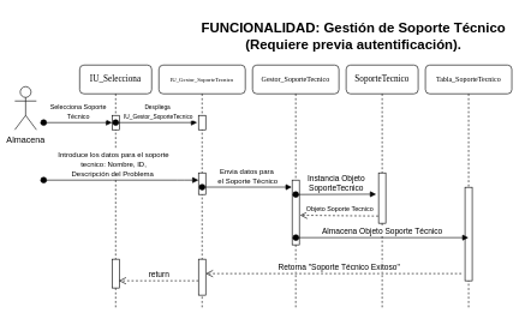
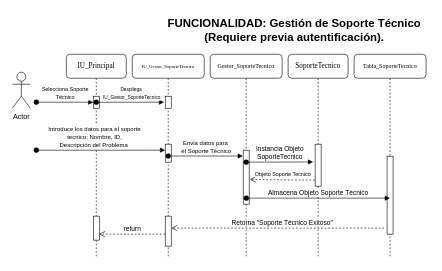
  <mxCell id="0" />
  <mxCell id="1" parent="0" />
  <mxCell id="2" value="&lt;font style=&quot;font-size: 10px;&quot;&gt;Tabla_SoporteTecnico&lt;/font&gt;" style="shape=umlLifeline;perimeter=lifelinePerimeter;whiteSpace=wrap;html=1;container=1;collapsible=0;recursiveResize=0;outlineConnect=0;rounded=1;shadow=0;comic=0;labelBackgroundColor=none;strokeWidth=1;fontFamily=Verdana;fontSize=12;align=center;" vertex="1" parent="1"><mxGeometry x="590" y="90" width="120" height="340" as="geometry" /></mxCell>
  <mxCell id="3" value="" style="html=1;points=[];perimeter=orthogonalPerimeter;rounded=0;shadow=0;comic=0;labelBackgroundColor=none;strokeWidth=1;fontFamily=Verdana;fontSize=12;align=center;" vertex="1" parent="2"><mxGeometry x="55" y="170" width="10" height="130" as="geometry" /></mxCell>
- <mxCell id="4" value="IU_Selecciona" style="shape=umlLifeline;perimeter=lifelinePerimeter;whiteSpace=wrap;html=1;container=1;collapsible=0;recursiveResize=0;outlineConnect=0;rounded=1;shadow=0;comic=0;labelBackgroundColor=none;strokeWidth=1;fontFamily=Verdana;fontSize=12;align=center;" vertex="1" parent="1"><mxGeometry x="110" y="90" width="100" height="340" as="geometry" /></mxCell>
+ <mxCell id="4" value="IU_Principal" style="shape=umlLifeline;perimeter=lifelinePerimeter;whiteSpace=wrap;html=1;container=1;collapsible=0;recursiveResize=0;outlineConnect=0;rounded=1;shadow=0;comic=0;labelBackgroundColor=none;strokeWidth=1;fontFamily=Verdana;fontSize=12;align=center;" vertex="1" parent="1"><mxGeometry x="110" y="90" width="100" height="340" as="geometry" /></mxCell>
  <mxCell id="5" value="" style="html=1;points=[];perimeter=orthogonalPerimeter;rounded=0;shadow=0;comic=0;labelBackgroundColor=none;strokeWidth=1;fontFamily=Verdana;fontSize=12;align=center;" vertex="1" parent="4"><mxGeometry x="45" y="70" width="10" height="20" as="geometry" /></mxCell>
- <mxCell id="6" value="Almacena" style="shape=umlActor;verticalLabelPosition=bottom;verticalAlign=top;html=1;outlineConnect=0;" vertex="1" parent="1"><mxGeometry x="20" y="120" width="30" height="60" as="geometry" /></mxCell>
+ <mxCell id="6" value="Actor" style="shape=umlActor;verticalLabelPosition=bottom;verticalAlign=top;html=1;outlineConnect=0;" vertex="1" parent="1"><mxGeometry x="20" y="120" width="30" height="60" as="geometry" /></mxCell>
  <mxCell id="7" value="&lt;font style=&quot;font-size: 8px;&quot;&gt;IU_Gestor_SoporteTecnico&lt;/font&gt;" style="shape=umlLifeline;perimeter=lifelinePerimeter;whiteSpace=wrap;html=1;container=1;collapsible=0;recursiveResize=0;outlineConnect=0;rounded=1;shadow=0;comic=0;labelBackgroundColor=none;strokeWidth=1;fontFamily=Verdana;fontSize=12;align=center;" vertex="1" parent="1"><mxGeometry x="220" y="90" width="120" height="340" as="geometry" /></mxCell>
  <mxCell id="8" value="" style="html=1;points=[];perimeter=orthogonalPerimeter;rounded=0;shadow=0;comic=0;labelBackgroundColor=none;strokeWidth=1;fontFamily=Verdana;fontSize=12;align=center;" vertex="1" parent="7"><mxGeometry x="55" y="70" width="10" height="20" as="geometry" /></mxCell>
  <mxCell id="9" value="" style="html=1;points=[];perimeter=orthogonalPerimeter;rounded=0;shadow=0;comic=0;labelBackgroundColor=none;strokeWidth=1;fontFamily=Verdana;fontSize=12;align=center;" vertex="1" parent="7"><mxGeometry x="-65" y="270" width="10" height="40" as="geometry" /></mxCell>
  <mxCell id="10" value="return" style="html=1;verticalAlign=bottom;endArrow=open;dashed=1;endSize=8;curved=0;rounded=0;" edge="1" parent="7"><mxGeometry relative="1" as="geometry"><mxPoint x="55" y="300" as="sourcePoint" /><mxPoint x="-55.611" y="300" as="targetPoint" /></mxGeometry></mxCell>
  <mxCell id="11" value="" style="html=1;points=[];perimeter=orthogonalPerimeter;rounded=0;shadow=0;comic=0;labelBackgroundColor=none;strokeWidth=1;fontFamily=Verdana;fontSize=12;align=center;" vertex="1" parent="7"><mxGeometry x="55" y="150" width="10" height="30" as="geometry" /></mxCell>
  <mxCell id="12" value="&lt;font style=&quot;font-size: 10px;&quot;&gt;Envia datos para&lt;br&gt;&amp;nbsp;el Soporte Técnico&lt;/font&gt;" style="html=1;verticalAlign=bottom;startArrow=oval;startFill=1;endArrow=block;startSize=8;curved=0;rounded=0;" edge="1" parent="7"><mxGeometry width="60" relative="1" as="geometry"><mxPoint x="60" y="169.74" as="sourcePoint" /><mxPoint x="184.5" y="169.74" as="targetPoint" /><Array as="points"><mxPoint x="120" y="169.74" /></Array></mxGeometry></mxCell>
  <mxCell id="13" value="&lt;font style=&quot;font-size: 10px;&quot;&gt;Introduce los datos&amp;nbsp;para el soporte &lt;br&gt;tecnico: Nombre, ID, &lt;br&gt;Descripción del Problema&amp;nbsp;&lt;br&gt;&lt;/font&gt;" style="html=1;verticalAlign=bottom;startArrow=oval;startFill=1;endArrow=block;startSize=8;curved=0;rounded=0;" edge="1" parent="7"><mxGeometry x="-0.095" width="60" relative="1" as="geometry"><mxPoint x="-160" y="160" as="sourcePoint" /><mxPoint x="55" y="160" as="targetPoint" /><Array as="points"><mxPoint x="-65" y="160" /><mxPoint x="25" y="160" /><mxPoint x="35" y="160" /><mxPoint x="55" y="160" /></Array><mxPoint as="offset" /></mxGeometry></mxCell>
  <mxCell id="14" value="&lt;b&gt;&lt;font style=&quot;font-size: 19px;&quot;&gt;FUNCIONALIDAD: Gestión de Soporte Técnico &lt;br&gt;(Requiere previa autentificación).&lt;/font&gt;&lt;/b&gt;" style="text;html=1;align=center;verticalAlign=middle;resizable=0;points=[];autosize=1;strokeColor=none;fillColor=none;" vertex="1" parent="1"><mxGeometry x="265" y="20" width="450" height="60" as="geometry" /></mxCell>
  <mxCell id="15" value="&lt;font size=&quot;1&quot;&gt;Gestor_SoporteTecnico&lt;/font&gt;" style="shape=umlLifeline;perimeter=lifelinePerimeter;whiteSpace=wrap;html=1;container=1;collapsible=0;recursiveResize=0;outlineConnect=0;rounded=1;shadow=0;comic=0;labelBackgroundColor=none;strokeWidth=1;fontFamily=Verdana;fontSize=12;align=center;" vertex="1" parent="1"><mxGeometry x="350" y="90" width="120" height="340" as="geometry" /></mxCell>
  <mxCell id="16" value="" style="html=1;points=[];perimeter=orthogonalPerimeter;rounded=0;shadow=0;comic=0;labelBackgroundColor=none;strokeWidth=1;fontFamily=Verdana;fontSize=12;align=center;" vertex="1" parent="15"><mxGeometry x="55" y="160" width="10" height="90" as="geometry" /></mxCell>
  <mxCell id="17" value="&lt;font style=&quot;font-size: 9px;&quot;&gt;Objeto Soporte Tecnico&lt;/font&gt;" style="html=1;verticalAlign=bottom;endArrow=open;dashed=1;endSize=8;curved=0;rounded=0;entryX=1.099;entryY=0.543;entryDx=0;entryDy=0;entryPerimeter=0;" edge="1" parent="15" target="16"><mxGeometry x="-0.004" relative="1" as="geometry"><mxPoint x="174.5" y="210" as="sourcePoint" /><mxPoint x="70" y="210" as="targetPoint" /><mxPoint as="offset" /></mxGeometry></mxCell>
  <mxCell id="18" value="Instancia Objeto &lt;br&gt;SoporteTecnico" style="html=1;verticalAlign=bottom;startArrow=oval;startFill=1;endArrow=block;startSize=8;curved=0;rounded=0;entryX=-0.334;entryY=0.423;entryDx=0;entryDy=0;entryPerimeter=0;" edge="1" parent="15" target="20"><mxGeometry width="60" relative="1" as="geometry"><mxPoint x="60" y="180" as="sourcePoint" /><mxPoint x="183.02" y="180.0" as="targetPoint" /></mxGeometry></mxCell>
  <mxCell id="19" value="SoporteTecnico" style="shape=umlLifeline;perimeter=lifelinePerimeter;whiteSpace=wrap;html=1;container=1;collapsible=0;recursiveResize=0;outlineConnect=0;rounded=1;shadow=0;comic=0;labelBackgroundColor=none;strokeWidth=1;fontFamily=Verdana;fontSize=12;align=center;" vertex="1" parent="1"><mxGeometry x="480" y="90" width="100" height="340" as="geometry" /></mxCell>
  <mxCell id="20" value="" style="html=1;points=[];perimeter=orthogonalPerimeter;rounded=0;shadow=0;comic=0;labelBackgroundColor=none;strokeWidth=1;fontFamily=Verdana;fontSize=12;align=center;" vertex="1" parent="19"><mxGeometry x="45" y="150" width="10" height="70" as="geometry" /></mxCell>
  <mxCell id="21" value="" style="html=1;verticalAlign=bottom;endArrow=open;dashed=1;endSize=8;curved=0;rounded=0;" edge="1" parent="19" target="22"><mxGeometry x="-0.069" relative="1" as="geometry"><mxPoint x="160" y="290" as="sourcePoint" /><mxPoint x="270" y="360" as="targetPoint" /><mxPoint as="offset" /></mxGeometry></mxCell>
  <mxCell id="22" value="" style="html=1;points=[];perimeter=orthogonalPerimeter;rounded=0;shadow=0;comic=0;labelBackgroundColor=none;strokeWidth=1;fontFamily=Verdana;fontSize=12;align=center;" vertex="1" parent="19"><mxGeometry x="-205" y="270" width="10" height="50" as="geometry" /></mxCell>
  <mxCell id="23" value="Almacena Objeto Soporte Técnico" style="html=1;verticalAlign=bottom;startArrow=oval;startFill=1;endArrow=block;startSize=8;curved=0;rounded=0;" edge="1" parent="19"><mxGeometry width="60" relative="1" as="geometry"><mxPoint x="-69.825" y="240" as="sourcePoint" /><mxPoint x="169.82" y="240" as="targetPoint" /></mxGeometry></mxCell>
  <mxCell id="24" value="&lt;font style=&quot;font-size: 9px;&quot;&gt;Selecciona Soporte &lt;br&gt;Técnico&lt;/font&gt;" style="html=1;verticalAlign=bottom;startArrow=oval;startFill=1;endArrow=block;startSize=8;curved=0;rounded=0;" edge="1" parent="1"><mxGeometry width="60" relative="1" as="geometry"><mxPoint x="60" y="170" as="sourcePoint" /><mxPoint x="155" y="170" as="targetPoint" /><mxPoint as="offset" /></mxGeometry></mxCell>
  <mxCell id="25" value="&lt;font style=&quot;font-size: 8px;&quot;&gt;Despliega&lt;br&gt;&amp;nbsp;IU_Gestor_SoporteTecnico&lt;/font&gt;" style="html=1;verticalAlign=bottom;startArrow=oval;startFill=1;endArrow=block;startSize=8;curved=0;rounded=0;entryX=-0.188;entryY=0.498;entryDx=0;entryDy=0;entryPerimeter=0;" edge="1" parent="1" target="8"><mxGeometry x="0.017" width="60" relative="1" as="geometry"><mxPoint x="160" y="170" as="sourcePoint" /><mxPoint x="275" y="184.3" as="targetPoint" /><mxPoint as="offset" /></mxGeometry></mxCell>
  <mxCell id="26" value="Retorna &quot;Soporte Técnico Exitoso&quot;" style="html=1;verticalAlign=bottom;endArrow=open;dashed=1;endSize=8;curved=0;rounded=0;" edge="1" parent="1" target="7" source="22"><mxGeometry x="NaN" y="190" relative="1" as="geometry"><mxPoint x="636.52" y="370" as="sourcePoint" /><mxPoint x="285" y="370.1" as="targetPoint" /><mxPoint x="190" y="-5" as="offset" /></mxGeometry></mxCell>
